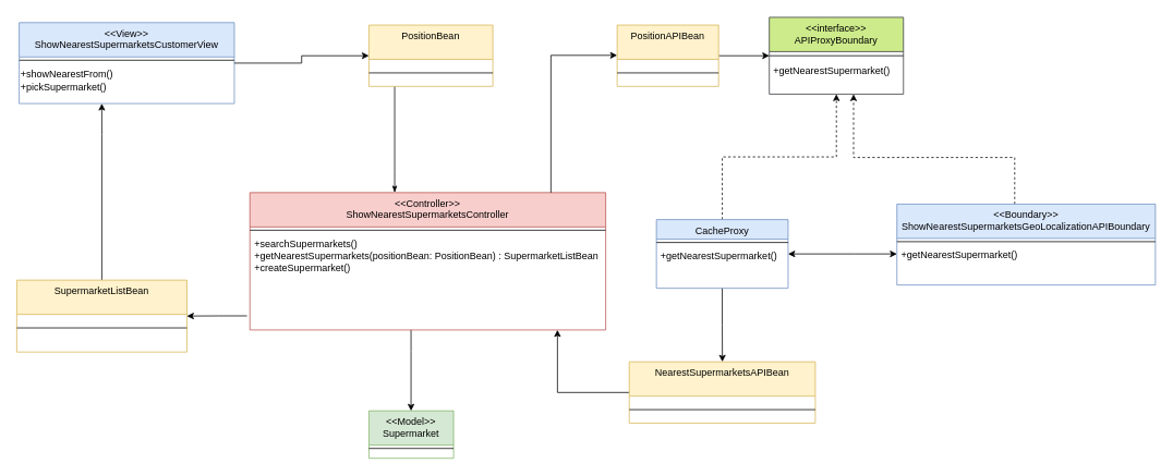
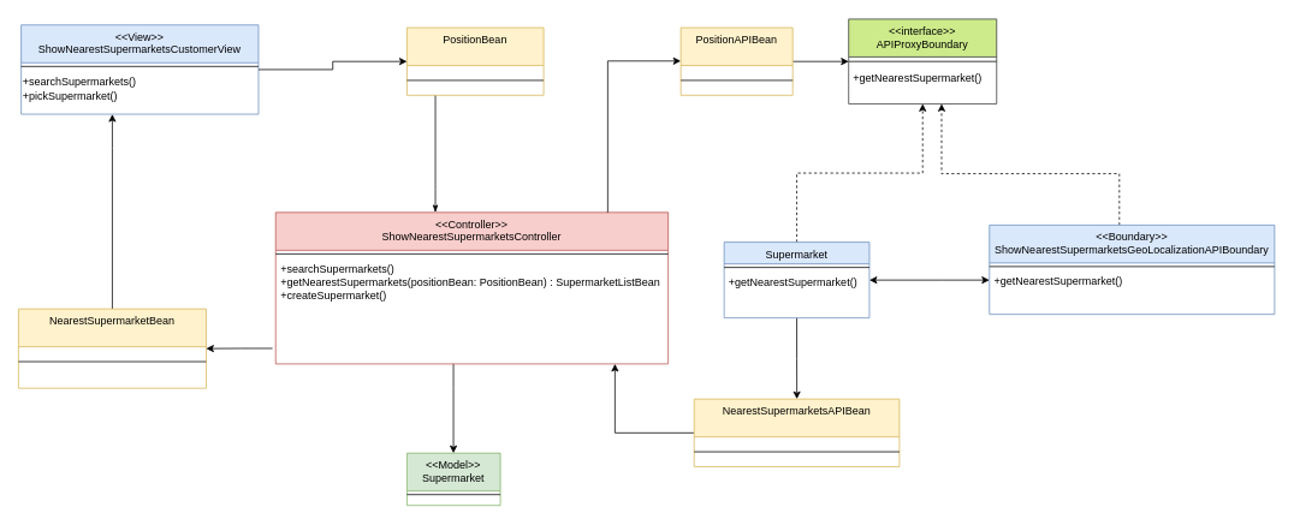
  <mxCell id="0" />
  <mxCell id="1" parent="0" />
  <mxCell id="2" value="&lt;&lt;Model&gt;&gt;&#10;Supermarket" style="swimlane;fontStyle=0;align=center;verticalAlign=top;childLayout=stackLayout;horizontal=1;startSize=42;horizontalStack=0;resizeParent=1;resizeLast=0;collapsible=1;marginBottom=0;rounded=0;shadow=0;strokeWidth=1;fillColor=#d5e8d4;strokeColor=#82b366;" parent="1" vertex="1"><mxGeometry x="450.5" y="502" width="103.5" height="58" as="geometry"><mxRectangle x="554" y="220" width="160" height="26" as="alternateBounds" /></mxGeometry></mxCell>
  <mxCell id="3" value="" style="line;html=1;strokeWidth=1;align=left;verticalAlign=middle;spacingTop=-1;spacingLeft=3;spacingRight=3;rotatable=0;labelPosition=right;points=[];portConstraint=eastwest;" parent="2" vertex="1"><mxGeometry y="42" width="103.5" height="8" as="geometry" /></mxCell>
  <mxCell id="4" style="edgeStyle=orthogonalEdgeStyle;rounded=0;orthogonalLoop=1;jettySize=auto;html=1;" parent="1" source="5" target="2" edge="1"><mxGeometry relative="1" as="geometry"><mxPoint x="524" y="461" as="targetPoint" /><Array as="points"><mxPoint x="502" y="429" /><mxPoint x="502" y="429" /></Array></mxGeometry></mxCell>
  <mxCell id="5" value="&lt;&lt;Controller&gt;&gt;&#10;ShowNearestSupermarketsController&#10;" style="swimlane;fontStyle=0;align=center;verticalAlign=top;childLayout=stackLayout;horizontal=1;startSize=42;horizontalStack=0;resizeParent=1;resizeLast=0;collapsible=1;marginBottom=0;rounded=0;shadow=0;strokeWidth=1;fillColor=#f8cecc;strokeColor=#b85450;" parent="1" vertex="1"><mxGeometry x="305" y="235" width="435" height="168" as="geometry"><mxRectangle x="554" y="220" width="160" height="26" as="alternateBounds" /></mxGeometry></mxCell>
  <mxCell id="6" value="" style="line;html=1;strokeWidth=1;align=left;verticalAlign=middle;spacingTop=-1;spacingLeft=3;spacingRight=3;rotatable=0;labelPosition=right;points=[];portConstraint=eastwest;" parent="5" vertex="1"><mxGeometry y="42" width="435" height="8" as="geometry" /></mxCell>
  <mxCell id="7" value="+searchSupermarkets()&#10;+getNearestSupermarkets(positionBean: PositionBean) : SupermarketListBean&#10;+createSupermarket()&#10;" style="text;align=left;verticalAlign=top;spacingLeft=4;spacingRight=4;overflow=hidden;rotatable=0;points=[[0,0.5],[1,0.5]];portConstraint=eastwest;" parent="5" vertex="1"><mxGeometry y="50" width="435" height="118" as="geometry" /></mxCell>
  <mxCell id="8" value="&lt;&lt;View&gt;&gt;&#10;ShowNearestSupermarketsCustomerView&#10;" style="swimlane;fontStyle=0;align=center;verticalAlign=top;childLayout=stackLayout;horizontal=1;startSize=42;horizontalStack=0;resizeParent=1;resizeLast=0;collapsible=1;marginBottom=0;rounded=0;shadow=0;strokeWidth=1;fillColor=#dae8fc;strokeColor=#6c8ebf;" parent="1" vertex="1"><mxGeometry x="23" y="27" width="263" height="99" as="geometry"><mxRectangle x="554" y="220" width="160" height="26" as="alternateBounds" /></mxGeometry></mxCell>
  <mxCell id="9" value="" style="line;html=1;strokeWidth=1;align=left;verticalAlign=middle;spacingTop=-1;spacingLeft=3;spacingRight=3;rotatable=0;labelPosition=right;points=[];portConstraint=eastwest;" parent="8" vertex="1"><mxGeometry y="42" width="263" height="8" as="geometry" /></mxCell>
- <mxCell id="10" value="+showNearestFrom()&lt;br&gt;+pickSupermarket()" style="text;html=1;align=left;verticalAlign=middle;resizable=0;points=[];autosize=1;strokeColor=none;fillColor=none;" parent="8" vertex="1"><mxGeometry y="50" width="263" height="41" as="geometry" /></mxCell>
+ <mxCell id="10" value="+searchSupermarkets()&lt;br&gt;+pickSupermarket()" style="text;html=1;align=left;verticalAlign=middle;resizable=0;points=[];autosize=1;strokeColor=none;fillColor=none;" parent="8" vertex="1"><mxGeometry y="50" width="263" height="41" as="geometry" /></mxCell>
  <mxCell id="11" style="edgeStyle=orthogonalEdgeStyle;rounded=0;orthogonalLoop=1;jettySize=auto;html=1;dashed=1;" parent="1" source="12" target="23" edge="1"><mxGeometry relative="1" as="geometry"><Array as="points"><mxPoint x="1240" y="192" /><mxPoint x="1043" y="192" /></Array></mxGeometry></mxCell>
  <mxCell id="12" value="&lt;&lt;Boundary&gt;&gt;&#10;ShowNearestSupermarketsGeoLocalizationAPIBoundary" style="swimlane;fontStyle=0;align=center;verticalAlign=top;childLayout=stackLayout;horizontal=1;startSize=42;horizontalStack=0;resizeParent=1;resizeLast=0;collapsible=1;marginBottom=0;rounded=0;shadow=0;strokeWidth=1;fillColor=#dae8fc;strokeColor=#6c8ebf;" parent="1" vertex="1"><mxGeometry x="1096" y="249" width="316" height="99" as="geometry"><mxRectangle x="554" y="220" width="160" height="26" as="alternateBounds" /></mxGeometry></mxCell>
  <mxCell id="13" value="" style="line;html=1;strokeWidth=1;align=left;verticalAlign=middle;spacingTop=-1;spacingLeft=3;spacingRight=3;rotatable=0;labelPosition=right;points=[];portConstraint=eastwest;" parent="12" vertex="1"><mxGeometry y="42" width="316" height="8" as="geometry" /></mxCell>
  <mxCell id="14" value="&amp;nbsp;+getNearestSupermarket()" style="text;html=1;align=left;verticalAlign=middle;resizable=0;points=[];autosize=1;strokeColor=none;fillColor=none;" parent="12" vertex="1"><mxGeometry y="50" width="316" height="26" as="geometry" /></mxCell>
  <mxCell id="15" style="edgeStyle=orthogonalEdgeStyle;rounded=0;orthogonalLoop=1;jettySize=auto;html=1;endArrow=classic;endFill=1;" parent="1" source="16" target="8" edge="1"><mxGeometry relative="1" as="geometry"><mxPoint x="154.5" y="124" as="targetPoint" /><Array as="points"><mxPoint x="124" y="164" /><mxPoint x="124" y="164" /></Array></mxGeometry></mxCell>
- <mxCell id="16" value="SupermarketListBean" style="swimlane;fontStyle=0;align=center;verticalAlign=top;childLayout=stackLayout;horizontal=1;startSize=42;horizontalStack=0;resizeParent=1;resizeLast=0;collapsible=1;marginBottom=0;rounded=0;shadow=0;strokeWidth=1;fillColor=#fff2cc;strokeColor=#d6b656;" parent="1" vertex="1"><mxGeometry x="20" y="342" width="208" height="88" as="geometry"><mxRectangle x="554" y="220" width="160" height="26" as="alternateBounds" /></mxGeometry></mxCell>
+ <mxCell id="16" value="NearestSupermarketBean" style="swimlane;fontStyle=0;align=center;verticalAlign=top;childLayout=stackLayout;horizontal=1;startSize=42;horizontalStack=0;resizeParent=1;resizeLast=0;collapsible=1;marginBottom=0;rounded=0;shadow=0;strokeWidth=1;fillColor=#fff2cc;strokeColor=#d6b656;" parent="1" vertex="1"><mxGeometry x="20" y="342" width="208" height="88" as="geometry"><mxRectangle x="554" y="220" width="160" height="26" as="alternateBounds" /></mxGeometry></mxCell>
  <mxCell id="17" value="" style="line;html=1;strokeWidth=1;align=left;verticalAlign=middle;spacingTop=-1;spacingLeft=3;spacingRight=3;rotatable=0;labelPosition=right;points=[];portConstraint=eastwest;" parent="16" vertex="1"><mxGeometry y="42" width="208" height="33" as="geometry" /></mxCell>
  <mxCell id="18" style="edgeStyle=orthogonalEdgeStyle;rounded=0;orthogonalLoop=1;jettySize=auto;html=1;startArrow=none;startFill=0;exitX=-0.008;exitY=0.854;exitDx=0;exitDy=0;exitPerimeter=0;" parent="1" source="7" target="16" edge="1"><mxGeometry relative="1" as="geometry"><Array as="points" /><mxPoint x="281" y="88" as="sourcePoint" /><mxPoint x="207" y="224" as="targetPoint" /></mxGeometry></mxCell>
  <mxCell id="19" value="" style="edgeStyle=orthogonalEdgeStyle;rounded=0;orthogonalLoop=1;jettySize=auto;html=1;startArrow=none;startFill=0;endArrow=classicThin;endFill=1;" parent="1" source="20" target="5" edge="1"><mxGeometry relative="1" as="geometry"><Array as="points"><mxPoint x="482" y="209" /><mxPoint x="482" y="209" /></Array></mxGeometry></mxCell>
  <mxCell id="20" value="PositionBean" style="swimlane;fontStyle=0;align=center;verticalAlign=top;childLayout=stackLayout;horizontal=1;startSize=42;horizontalStack=0;resizeParent=1;resizeLast=0;collapsible=1;marginBottom=0;rounded=0;shadow=0;strokeWidth=1;fillColor=#fff2cc;strokeColor=#d6b656;" parent="1" vertex="1"><mxGeometry x="450.5" y="30" width="151.5" height="75" as="geometry"><mxRectangle x="554" y="220" width="160" height="26" as="alternateBounds" /></mxGeometry></mxCell>
  <mxCell id="21" value="" style="line;html=1;strokeWidth=1;align=left;verticalAlign=middle;spacingTop=-1;spacingLeft=3;spacingRight=3;rotatable=0;labelPosition=right;points=[];portConstraint=eastwest;" parent="20" vertex="1"><mxGeometry y="42" width="151.5" height="33" as="geometry" /></mxCell>
  <mxCell id="22" style="edgeStyle=orthogonalEdgeStyle;rounded=0;orthogonalLoop=1;jettySize=auto;html=1;entryX=0;entryY=0.5;entryDx=0;entryDy=0;endArrow=classic;endFill=1;" parent="1" source="8" target="20" edge="1"><mxGeometry relative="1" as="geometry"><Array as="points" /><mxPoint x="221" y="67.5" as="sourcePoint" /></mxGeometry></mxCell>
  <mxCell id="23" value="&lt;&lt;interface&gt;&gt;&#10;APIProxyBoundary" style="swimlane;fontStyle=0;align=center;verticalAlign=top;childLayout=stackLayout;horizontal=1;startSize=42;horizontalStack=0;resizeParent=1;resizeLast=0;collapsible=1;marginBottom=0;rounded=0;shadow=0;strokeWidth=1;fillColor=#cdeb8b;strokeColor=#36393d;" parent="1" vertex="1"><mxGeometry x="940" y="20.5" width="164" height="94" as="geometry"><mxRectangle x="554" y="220" width="160" height="26" as="alternateBounds" /></mxGeometry></mxCell>
  <mxCell id="24" value="" style="line;html=1;strokeWidth=1;align=left;verticalAlign=middle;spacingTop=-1;spacingLeft=3;spacingRight=3;rotatable=0;labelPosition=right;points=[];portConstraint=eastwest;" parent="23" vertex="1"><mxGeometry y="42" width="164" height="10" as="geometry" /></mxCell>
  <mxCell id="25" value="&amp;nbsp;+getNearestSupermarket()" style="text;html=1;align=left;verticalAlign=middle;resizable=0;points=[];autosize=1;strokeColor=none;fillColor=none;" parent="23" vertex="1"><mxGeometry y="52" width="164" height="26" as="geometry" /></mxCell>
  <mxCell id="26" style="edgeStyle=orthogonalEdgeStyle;rounded=0;orthogonalLoop=1;jettySize=auto;html=1;dashed=1;" parent="1" source="28" target="23" edge="1"><mxGeometry relative="1" as="geometry" /></mxCell>
  <mxCell id="27" style="edgeStyle=orthogonalEdgeStyle;rounded=0;orthogonalLoop=1;jettySize=auto;html=1;startArrow=none;startFill=0;endArrow=classic;endFill=1;" parent="1" source="28" target="37" edge="1"><mxGeometry relative="1" as="geometry" /></mxCell>
- <mxCell id="28" value="CacheProxy" style="swimlane;fontStyle=0;align=center;verticalAlign=top;childLayout=stackLayout;horizontal=1;startSize=24;horizontalStack=0;resizeParent=1;resizeLast=0;collapsible=1;marginBottom=0;rounded=0;shadow=0;strokeWidth=1;fillColor=#dae8fc;strokeColor=#6c8ebf;" parent="1" vertex="1"><mxGeometry x="802" y="268" width="161" height="84" as="geometry"><mxRectangle x="554" y="220" width="160" height="26" as="alternateBounds" /></mxGeometry></mxCell>
+ <mxCell id="28" value="Supermarket" style="swimlane;fontStyle=0;align=center;verticalAlign=top;childLayout=stackLayout;horizontal=1;startSize=24;horizontalStack=0;resizeParent=1;resizeLast=0;collapsible=1;marginBottom=0;rounded=0;shadow=0;strokeWidth=1;fillColor=#dae8fc;strokeColor=#6c8ebf;" parent="1" vertex="1"><mxGeometry x="802" y="268" width="161" height="84" as="geometry"><mxRectangle x="554" y="220" width="160" height="26" as="alternateBounds" /></mxGeometry></mxCell>
  <mxCell id="29" value="" style="line;html=1;strokeWidth=1;align=left;verticalAlign=middle;spacingTop=-1;spacingLeft=3;spacingRight=3;rotatable=0;labelPosition=right;points=[];portConstraint=eastwest;" parent="28" vertex="1"><mxGeometry y="24" width="161" height="8" as="geometry" /></mxCell>
  <mxCell id="30" value="&amp;nbsp;+getNearestSupermarket()" style="text;html=1;align=left;verticalAlign=middle;resizable=0;points=[];autosize=1;strokeColor=none;fillColor=none;" parent="28" vertex="1"><mxGeometry y="32" width="161" height="26" as="geometry" /></mxCell>
  <mxCell id="31" style="edgeStyle=orthogonalEdgeStyle;rounded=0;orthogonalLoop=1;jettySize=auto;html=1;startArrow=classic;startFill=1;" parent="1" source="28" target="12" edge="1"><mxGeometry relative="1" as="geometry"><mxPoint x="935" y="132" as="targetPoint" /><mxPoint x="1025" y="323.5" as="sourcePoint" /><Array as="points"><mxPoint x="1044" y="310" /><mxPoint x="1044" y="310" /></Array></mxGeometry></mxCell>
  <mxCell id="32" style="edgeStyle=orthogonalEdgeStyle;rounded=0;orthogonalLoop=1;jettySize=auto;html=1;" parent="1" source="5" target="34" edge="1"><mxGeometry relative="1" as="geometry"><Array as="points"><mxPoint x="673" y="67" /><mxPoint x="768" y="67" /></Array></mxGeometry></mxCell>
  <mxCell id="33" style="edgeStyle=orthogonalEdgeStyle;rounded=0;orthogonalLoop=1;jettySize=auto;html=1;startArrow=none;startFill=0;endArrow=classic;endFill=1;" parent="1" source="34" target="23" edge="1"><mxGeometry relative="1" as="geometry" /></mxCell>
  <mxCell id="34" value="PositionAPIBean" style="swimlane;fontStyle=0;align=center;verticalAlign=top;childLayout=stackLayout;horizontal=1;startSize=42;horizontalStack=0;resizeParent=1;resizeLast=0;collapsible=1;marginBottom=0;rounded=0;shadow=0;strokeWidth=1;fillColor=#fff2cc;strokeColor=#d6b656;" parent="1" vertex="1"><mxGeometry x="754" y="30" width="124" height="75" as="geometry"><mxRectangle x="554" y="220" width="160" height="26" as="alternateBounds" /></mxGeometry></mxCell>
  <mxCell id="35" value="" style="line;html=1;strokeWidth=1;align=left;verticalAlign=middle;spacingTop=-1;spacingLeft=3;spacingRight=3;rotatable=0;labelPosition=right;points=[];portConstraint=eastwest;" parent="34" vertex="1"><mxGeometry y="42" width="124" height="33" as="geometry" /></mxCell>
  <mxCell id="36" style="edgeStyle=orthogonalEdgeStyle;rounded=0;orthogonalLoop=1;jettySize=auto;html=1;startArrow=none;startFill=0;endArrow=classic;endFill=1;" parent="1" source="37" target="5" edge="1"><mxGeometry relative="1" as="geometry"><Array as="points"><mxPoint x="681" y="479" /></Array></mxGeometry></mxCell>
  <mxCell id="37" value="NearestSupermarketsAPIBean" style="swimlane;fontStyle=0;align=center;verticalAlign=top;childLayout=stackLayout;horizontal=1;startSize=42;horizontalStack=0;resizeParent=1;resizeLast=0;collapsible=1;marginBottom=0;rounded=0;shadow=0;strokeWidth=1;fillColor=#fff2cc;strokeColor=#d6b656;" parent="1" vertex="1"><mxGeometry x="768.75" y="442" width="227.5" height="75" as="geometry"><mxRectangle x="554" y="220" width="160" height="26" as="alternateBounds" /></mxGeometry></mxCell>
  <mxCell id="38" value="" style="line;html=1;strokeWidth=1;align=left;verticalAlign=middle;spacingTop=-1;spacingLeft=3;spacingRight=3;rotatable=0;labelPosition=right;points=[];portConstraint=eastwest;" parent="37" vertex="1"><mxGeometry y="42" width="227.5" height="33" as="geometry" /></mxCell>
